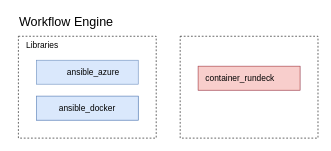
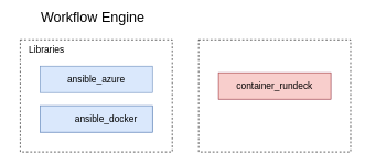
  <mxCell id="0" />
  <mxCell id="1" parent="0" />
  <mxCell id="2" value="" style="rounded=0;whiteSpace=wrap;html=1;fontSize=14;dashed=1;" vertex="1" parent="1"><mxGeometry x="30" y="60" width="230" height="170" as="geometry" /></mxCell>
- <mxCell id="3" value="Workflow Engine" style="text;html=1;strokeColor=none;fillColor=none;align=center;verticalAlign=middle;whiteSpace=wrap;rounded=0;fontSize=21;" vertex="1" parent="1"><mxGeometry width="180" height="30" as="geometry" x="20" y="20" /></mxCell>
+ <mxCell id="3" value="Workflow Engine" style="text;html=1;strokeColor=none;fillColor=none;align=center;verticalAlign=middle;whiteSpace=wrap;rounded=0;fontSize=21;" vertex="1" parent="1"><mxGeometry x="50" y="10" width="180" height="30" as="geometry" /></mxCell>
  <mxCell id="4" value="" style="group;fillColor=#dae8fc;strokeColor=#6c8ebf;" vertex="1" connectable="0" parent="1"><mxGeometry x="60" y="160" width="170" height="40" as="geometry" /></mxCell>
  <mxCell id="5" value="" style="rounded=0;whiteSpace=wrap;html=1;fontSize=21;fillColor=#dae8fc;strokeColor=#6c8ebf;" vertex="1" parent="4"><mxGeometry width="170" height="40" as="geometry" /></mxCell>
- <mxCell id="6" value="&lt;div&gt;ansible_docker&lt;/div&gt;" style="text;html=1;strokeColor=none;fillColor=none;align=center;verticalAlign=middle;whiteSpace=wrap;rounded=0;fontSize=14;" vertex="1" parent="4"><mxGeometry x="30" y="5" width="110" height="30" as="geometry" /></mxCell>
+ <mxCell id="6" value="&lt;div&gt;ansible_docker&lt;/div&gt;" style="text;html=1;strokeColor=none;fillColor=none;align=center;verticalAlign=middle;whiteSpace=wrap;rounded=0;fontSize=14;" vertex="1" parent="4"><mxGeometry x="45" y="5" width="110" height="30" as="geometry" /></mxCell>
  <mxCell id="7" value="" style="group" vertex="1" connectable="0" parent="1"><mxGeometry x="60" y="100" width="170" height="40" as="geometry" /></mxCell>
  <mxCell id="8" value="" style="rounded=0;whiteSpace=wrap;html=1;fontSize=21;fillColor=#dae8fc;strokeColor=#6c8ebf;" vertex="1" parent="7"><mxGeometry width="170" height="40" as="geometry" /></mxCell>
- <mxCell id="9" value="ansible_azure" style="text;html=1;strokeColor=none;fillColor=none;align=center;verticalAlign=middle;whiteSpace=wrap;rounded=0;fontSize=14;" vertex="1" parent="7"><mxGeometry x="40" y="5" width="110" height="30" as="geometry" /></mxCell>
+ <mxCell id="9" value="ansible_azure" style="text;html=1;strokeColor=none;fillColor=none;align=center;verticalAlign=middle;whiteSpace=wrap;rounded=0;fontSize=14;" vertex="1" parent="7"><mxGeometry x="30" y="5" width="110" height="30" as="geometry" /></mxCell>
  <mxCell id="10" value="Libraries" style="text;html=1;strokeColor=none;fillColor=none;align=center;verticalAlign=middle;whiteSpace=wrap;rounded=0;dashed=1;fontSize=14;" vertex="1" parent="1"><mxGeometry x="40" y="60" width="60" height="30" as="geometry" /></mxCell>
  <mxCell id="11" value="" style="rounded=0;whiteSpace=wrap;html=1;fontSize=14;dashed=1;" vertex="1" parent="1"><mxGeometry x="300" y="60" width="230" height="170" as="geometry" /></mxCell>
  <mxCell id="12" value="" style="group;fillColor=#e1d5e7;strokeColor=#9673a6;" vertex="1" connectable="0" parent="1"><mxGeometry x="330" y="110" width="170" height="40" as="geometry" /></mxCell>
  <mxCell id="13" value="" style="rounded=0;whiteSpace=wrap;html=1;fontSize=21;fillColor=#f8cecc;strokeColor=#b85450;" vertex="1" parent="12"><mxGeometry width="170" height="40" as="geometry" /></mxCell>
- <mxCell id="14" value="container_rundeck" style="text;html=1;strokeColor=none;fillColor=none;align=center;verticalAlign=middle;whiteSpace=wrap;rounded=0;fontSize=14;" vertex="1" parent="12"><mxGeometry x="15" y="5" width="110" height="30" as="geometry" /></mxCell>
+ <mxCell id="14" value="container_rundeck" style="text;html=1;strokeColor=none;fillColor=none;align=center;verticalAlign=middle;whiteSpace=wrap;rounded=0;fontSize=14;" vertex="1" parent="12"><mxGeometry x="30" y="5" width="110" height="30" as="geometry" /></mxCell>
